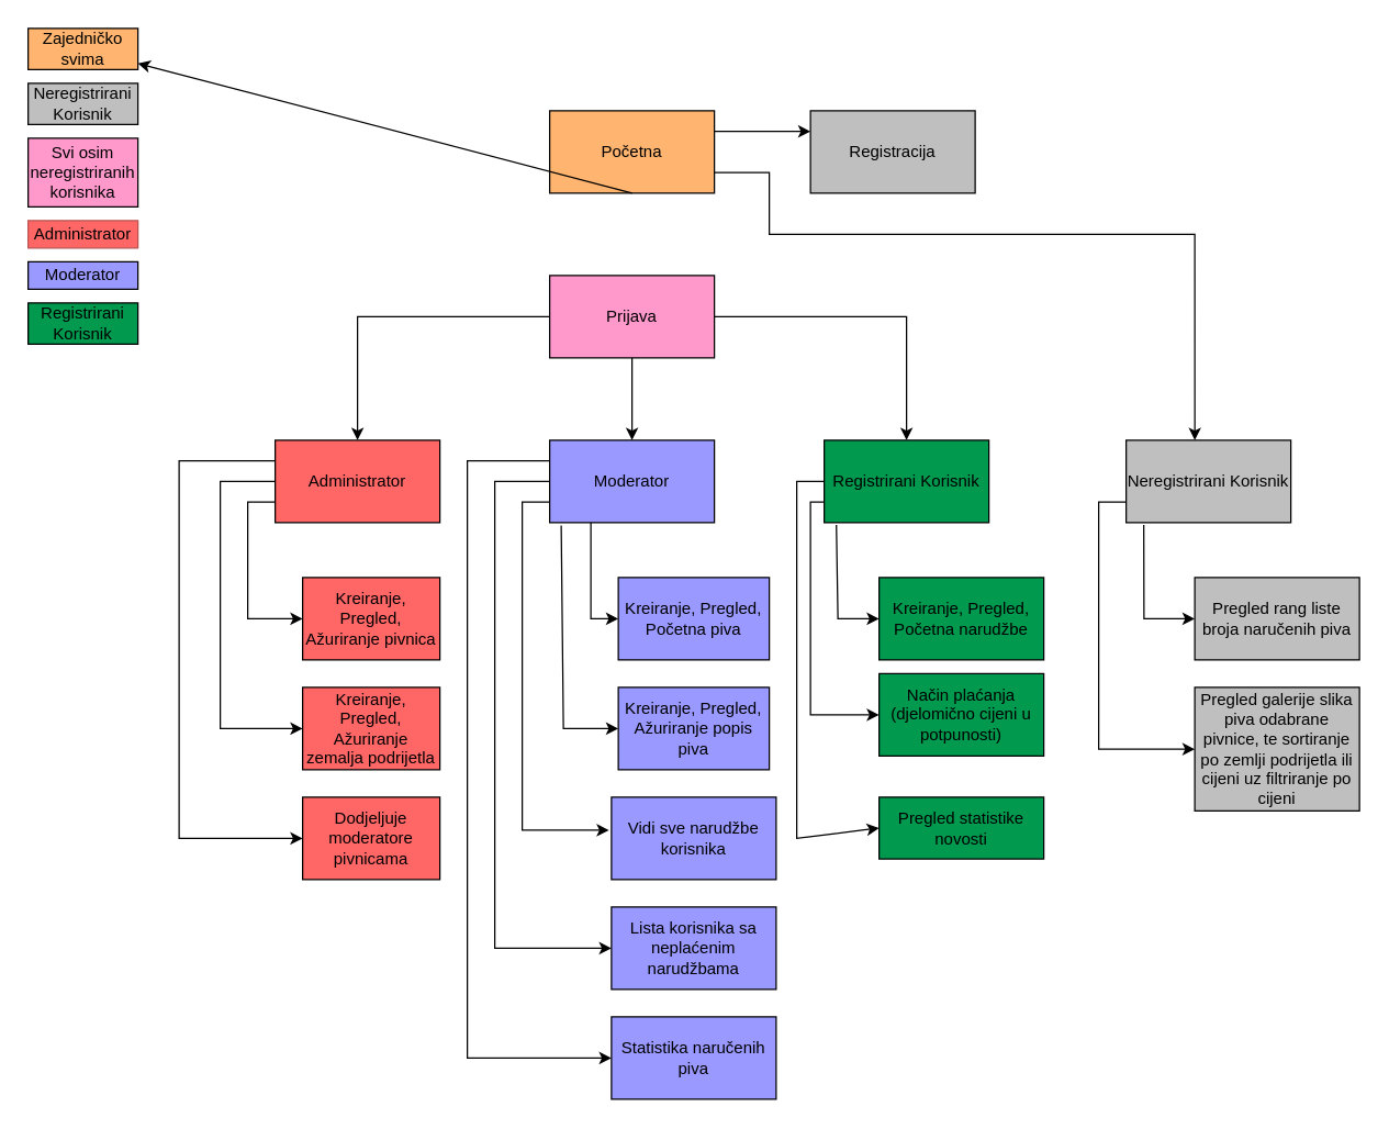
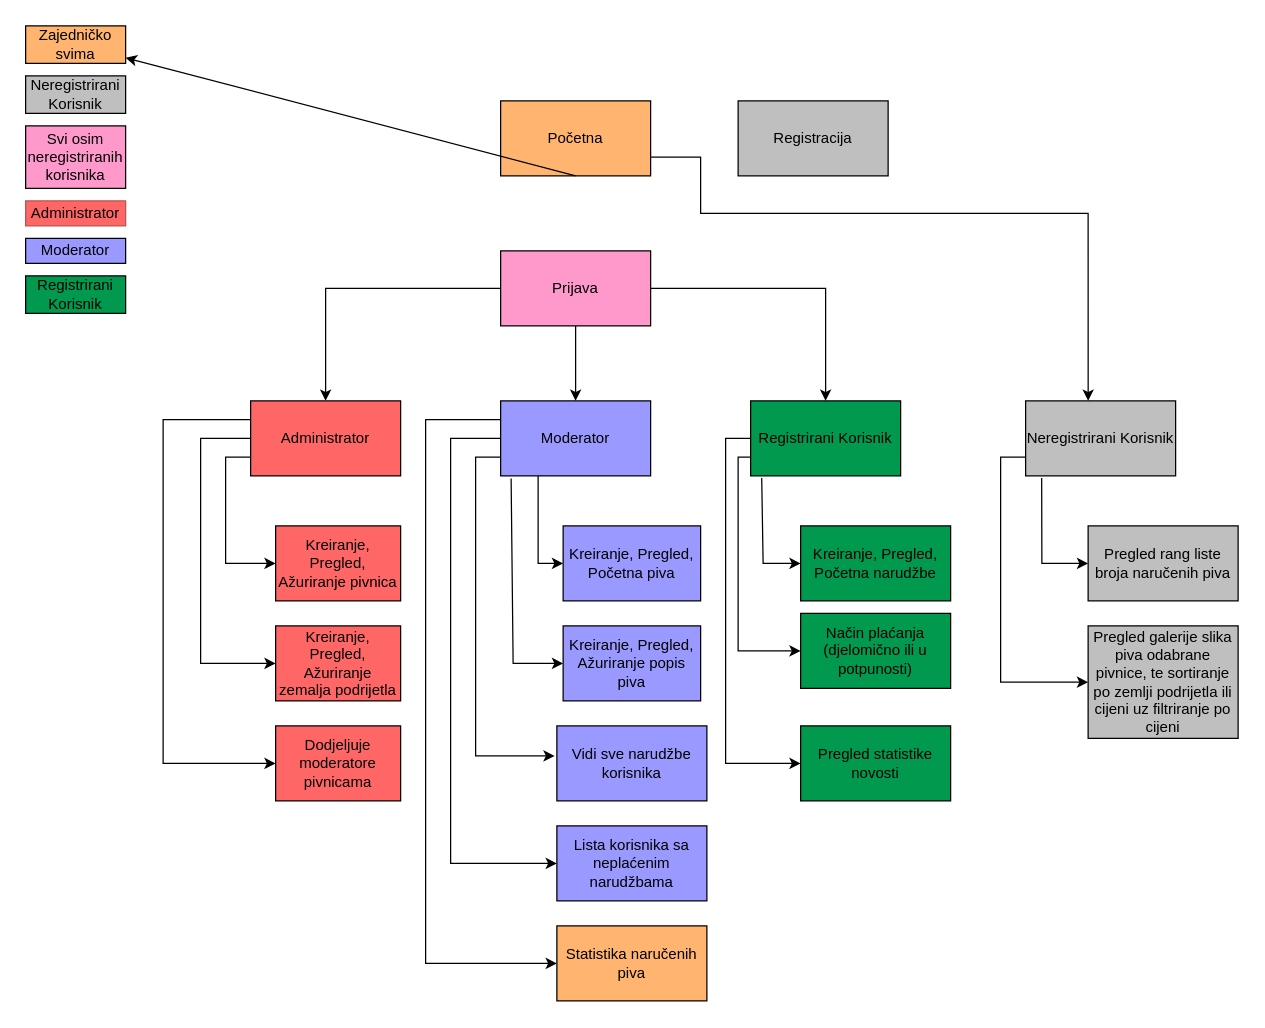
  <mxCell id="0" />
  <mxCell id="1" parent="0" />
  <mxCell id="2" value="Kreiranje, Pregled, Ažuriranje pivnica" style="rounded=0;whiteSpace=wrap;html=1;fillColor=#FF6666;" parent="1" vertex="1"><mxGeometry x="220" y="420" width="100" height="60" as="geometry" /></mxCell>
  <mxCell id="3" value="&lt;span&gt;Kreiranje, Pregled, Ažuriranje zemalja podrijetla&lt;/span&gt;" style="rounded=0;whiteSpace=wrap;html=1;fillColor=#FF6666;" parent="1" vertex="1"><mxGeometry x="220" y="500" width="100" height="60" as="geometry" /></mxCell>
  <mxCell id="4" value="Moderator" style="rounded=0;whiteSpace=wrap;html=1;fillColor=#9999FF;" parent="1" vertex="1"><mxGeometry x="20" y="190" width="80" height="20" as="geometry" /></mxCell>
  <mxCell id="5" value="Administrator" style="rounded=0;whiteSpace=wrap;html=1;fillColor=#FF6666;strokeColor=#b85450;" parent="1" vertex="1"><mxGeometry x="20" y="160" width="80" height="20" as="geometry" /></mxCell>
  <mxCell id="6" value="Registrirani Korisnik" style="rounded=0;whiteSpace=wrap;html=1;fillColor=#00994D;" parent="1" vertex="1"><mxGeometry x="20" y="220" width="80" height="30" as="geometry" /></mxCell>
  <mxCell id="7" value="Neregistrirani Korisnik" style="rounded=0;whiteSpace=wrap;html=1;fillColor=#BFBFBF;" parent="1" vertex="1"><mxGeometry x="20" y="60" width="80" height="30" as="geometry" /></mxCell>
  <mxCell id="8" value="Kreiranje, Pregled, Početna piva" style="rounded=0;whiteSpace=wrap;html=1;fillColor=#9999FF;" parent="1" vertex="1"><mxGeometry x="450" y="420" width="110" height="60" as="geometry" /></mxCell>
  <mxCell id="9" value="Kreiranje, Pregled, Ažuriranje popis piva" style="rounded=0;whiteSpace=wrap;html=1;fillColor=#9999FF;" parent="1" vertex="1"><mxGeometry x="450" y="500" width="110" height="60" as="geometry" /></mxCell>
  <mxCell id="10" value="Vidi sve narudžbe korisnika" style="rounded=0;whiteSpace=wrap;html=1;fillColor=#9999FF;" parent="1" vertex="1"><mxGeometry x="445" y="580" width="120" height="60" as="geometry" /></mxCell>
  <mxCell id="11" value="Lista korisnika sa neplaćenim narudžbama" style="rounded=0;whiteSpace=wrap;html=1;fillColor=#9999FF;" parent="1" vertex="1"><mxGeometry x="445" y="660" width="120" height="60" as="geometry" /></mxCell>
- <mxCell id="12" value="Statistika naručenih piva" style="rounded=0;whiteSpace=wrap;html=1;fillColor=#9999FF;" parent="1" vertex="1"><mxGeometry x="445" y="740" width="120" height="60" as="geometry" /></mxCell>
+ <mxCell id="12" value="Statistika naručenih piva" style="rounded=0;whiteSpace=wrap;html=1;fillColor=#ffb570;" parent="1" vertex="1"><mxGeometry x="445" y="740" width="120" height="60" as="geometry" /></mxCell>
  <mxCell id="13" value="&lt;span&gt;Kreiranje, Pregled, Početna narudžbe&lt;/span&gt;" style="rounded=0;whiteSpace=wrap;html=1;fillColor=#00994D;" parent="1" vertex="1"><mxGeometry x="640" y="420" width="120" height="60" as="geometry" /></mxCell>
- <mxCell id="14" value="Način plaćanja (djelomično cijeni u potpunosti)" style="rounded=0;whiteSpace=wrap;html=1;fillColor=#00994D;" parent="1" vertex="1"><mxGeometry x="640" y="490" width="120" height="60" as="geometry" /></mxCell>
- <mxCell id="15" value="Pregled statistike novosti" style="rounded=0;whiteSpace=wrap;html=1;fillColor=#00994D;" parent="1" vertex="1"><mxGeometry x="640" y="580" width="120" height="45" as="geometry" /></mxCell>
+ <mxCell id="14" value="Način plaćanja (djelomično ili u potpunosti)" style="rounded=0;whiteSpace=wrap;html=1;fillColor=#00994D;" parent="1" vertex="1"><mxGeometry x="640" y="490" width="120" height="60" as="geometry" /></mxCell>
+ <mxCell id="15" value="Pregled statistike novosti" style="rounded=0;whiteSpace=wrap;html=1;fillColor=#00994D;" parent="1" vertex="1"><mxGeometry x="640" y="580" width="120" height="60" as="geometry" /></mxCell>
  <mxCell id="16" value="Pregled rang liste broja naručenih piva" style="rounded=0;whiteSpace=wrap;html=1;fillColor=#BFBFBF;" parent="1" vertex="1"><mxGeometry x="870" y="420" width="120" height="60" as="geometry" /></mxCell>
  <mxCell id="17" value="Pregled galerije slika piva odabrane pivnice, te sortiranje po zemlji podrijetla ili cijeni uz filtriranje po cijeni" style="rounded=0;whiteSpace=wrap;html=1;fillColor=#BFBFBF;" parent="1" vertex="1"><mxGeometry x="870" y="500" width="120" height="90" as="geometry" /></mxCell>
  <mxCell id="18" value="Početna" style="rounded=0;whiteSpace=wrap;html=1;fillColor=#FFB570;" parent="1" vertex="1"><mxGeometry x="400" y="80" width="120" height="60" as="geometry" /></mxCell>
  <mxCell id="19" value="Registracija" style="rounded=0;whiteSpace=wrap;html=1;fillColor=#BFBFBF;" parent="1" vertex="1"><mxGeometry x="590" y="80" width="120" height="60" as="geometry" /></mxCell>
  <mxCell id="20" value="Prijava" style="rounded=0;whiteSpace=wrap;html=1;fillColor=#FF99CC;" parent="1" vertex="1"><mxGeometry x="400" y="200" width="120" height="60" as="geometry" /></mxCell>
- <mxCell id="21" value="" style="endArrow=classic;html=1;rounded=0;entryX=0;entryY=0.25;entryDx=0;entryDy=0;exitX=1;exitY=0.25;exitDx=0;exitDy=0;" parent="1" source="18" target="19" edge="1"><mxGeometry width="50" height="50" relative="1" as="geometry"><mxPoint x="520" y="120" as="sourcePoint" /><mxPoint x="570" y="70" as="targetPoint" /></mxGeometry></mxCell>
  <mxCell id="22" value="" style="endArrow=classic;html=1;rounded=0;exitX=0.5;exitY=1;exitDx=0;exitDy=0;" parent="1" source="18" target="43" edge="1"><mxGeometry width="50" height="50" relative="1" as="geometry"><mxPoint x="550" y="350" as="sourcePoint" /><mxPoint x="600" y="300" as="targetPoint" /></mxGeometry></mxCell>
  <mxCell id="23" value="Administrator" style="rounded=0;whiteSpace=wrap;html=1;fillColor=#FF6666;" parent="1" vertex="1"><mxGeometry x="200" y="320" width="120" height="60" as="geometry" /></mxCell>
  <mxCell id="24" value="Moderator" style="rounded=0;whiteSpace=wrap;html=1;fillColor=#9999FF;" parent="1" vertex="1"><mxGeometry x="400" y="320" width="120" height="60" as="geometry" /></mxCell>
  <mxCell id="25" value="Registrirani Korisnik" style="rounded=0;whiteSpace=wrap;html=1;fillColor=#00994D;" parent="1" vertex="1"><mxGeometry x="600" y="320" width="120" height="60" as="geometry" /></mxCell>
  <mxCell id="26" value="Neregistrirani Korisnik" style="rounded=0;whiteSpace=wrap;html=1;fillColor=#BFBFBF;" parent="1" vertex="1"><mxGeometry x="820" y="320" width="120" height="60" as="geometry" /></mxCell>
  <mxCell id="27" value="" style="endArrow=classic;html=1;rounded=0;exitX=0;exitY=0.5;exitDx=0;exitDy=0;entryX=0.5;entryY=0;entryDx=0;entryDy=0;" parent="1" source="20" target="23" edge="1"><mxGeometry width="50" height="50" relative="1" as="geometry"><mxPoint x="560" y="420" as="sourcePoint" /><mxPoint x="610" y="370" as="targetPoint" /><Array as="points"><mxPoint x="260" y="230" /></Array></mxGeometry></mxCell>
  <mxCell id="28" value="" style="endArrow=classic;html=1;rounded=0;exitX=0.5;exitY=1;exitDx=0;exitDy=0;entryX=0.5;entryY=0;entryDx=0;entryDy=0;" parent="1" source="20" target="24" edge="1"><mxGeometry width="50" height="50" relative="1" as="geometry"><mxPoint x="560" y="420" as="sourcePoint" /><mxPoint x="610" y="370" as="targetPoint" /></mxGeometry></mxCell>
  <mxCell id="29" value="" style="endArrow=classic;html=1;rounded=0;exitX=1;exitY=0.5;exitDx=0;exitDy=0;entryX=0.5;entryY=0;entryDx=0;entryDy=0;" parent="1" source="20" target="25" edge="1"><mxGeometry width="50" height="50" relative="1" as="geometry"><mxPoint x="560" y="420" as="sourcePoint" /><mxPoint x="610" y="370" as="targetPoint" /><Array as="points"><mxPoint x="660" y="230" /></Array></mxGeometry></mxCell>
  <mxCell id="30" value="" style="endArrow=classic;html=1;rounded=0;exitX=1;exitY=0.75;exitDx=0;exitDy=0;entryX=0.417;entryY=0;entryDx=0;entryDy=0;entryPerimeter=0;" parent="1" source="18" target="26" edge="1"><mxGeometry width="50" height="50" relative="1" as="geometry"><mxPoint x="560" y="420" as="sourcePoint" /><mxPoint x="610" y="370" as="targetPoint" /><Array as="points"><mxPoint x="560" y="125" /><mxPoint x="560" y="170" /><mxPoint x="870" y="170" /></Array></mxGeometry></mxCell>
  <mxCell id="31" value="" style="endArrow=classic;html=1;rounded=0;exitX=0;exitY=0.75;exitDx=0;exitDy=0;entryX=0;entryY=0.5;entryDx=0;entryDy=0;" parent="1" source="23" target="2" edge="1"><mxGeometry width="50" height="50" relative="1" as="geometry"><mxPoint x="610" y="430" as="sourcePoint" /><mxPoint x="660" y="380" as="targetPoint" /><Array as="points"><mxPoint x="180" y="365" /><mxPoint x="180" y="450" /></Array></mxGeometry></mxCell>
  <mxCell id="32" value="" style="endArrow=classic;html=1;rounded=0;exitX=0;exitY=0.5;exitDx=0;exitDy=0;entryX=0;entryY=0.5;entryDx=0;entryDy=0;" parent="1" source="23" target="3" edge="1"><mxGeometry width="50" height="50" relative="1" as="geometry"><mxPoint x="610" y="430" as="sourcePoint" /><mxPoint x="660" y="380" as="targetPoint" /><Array as="points"><mxPoint x="160" y="350" /><mxPoint x="160" y="530" /></Array></mxGeometry></mxCell>
  <mxCell id="33" value="" style="endArrow=classic;html=1;rounded=0;exitX=0.25;exitY=1;exitDx=0;exitDy=0;entryX=0;entryY=0.5;entryDx=0;entryDy=0;" parent="1" source="24" target="8" edge="1"><mxGeometry width="50" height="50" relative="1" as="geometry"><mxPoint x="610" y="430" as="sourcePoint" /><mxPoint x="660" y="380" as="targetPoint" /><Array as="points"><mxPoint x="430" y="450" /></Array></mxGeometry></mxCell>
  <mxCell id="34" value="" style="endArrow=classic;html=1;rounded=0;exitX=0.07;exitY=1.034;exitDx=0;exitDy=0;exitPerimeter=0;entryX=0;entryY=0.5;entryDx=0;entryDy=0;" parent="1" source="24" target="9" edge="1"><mxGeometry width="50" height="50" relative="1" as="geometry"><mxPoint x="610" y="430" as="sourcePoint" /><mxPoint x="660" y="380" as="targetPoint" /><Array as="points"><mxPoint x="410" y="530" /></Array></mxGeometry></mxCell>
  <mxCell id="35" value="" style="endArrow=classic;html=1;rounded=0;exitX=0;exitY=0.75;exitDx=0;exitDy=0;entryX=-0.015;entryY=0.4;entryDx=0;entryDy=0;entryPerimeter=0;" parent="1" source="24" target="10" edge="1"><mxGeometry width="50" height="50" relative="1" as="geometry"><mxPoint x="610" y="430" as="sourcePoint" /><mxPoint x="660" y="380" as="targetPoint" /><Array as="points"><mxPoint x="380" y="365" /><mxPoint x="380" y="604" /></Array></mxGeometry></mxCell>
  <mxCell id="36" value="" style="endArrow=classic;html=1;rounded=0;exitX=0;exitY=0.5;exitDx=0;exitDy=0;entryX=0;entryY=0.5;entryDx=0;entryDy=0;" parent="1" source="24" target="11" edge="1"><mxGeometry width="50" height="50" relative="1" as="geometry"><mxPoint x="560" y="560" as="sourcePoint" /><mxPoint x="610" y="510" as="targetPoint" /><Array as="points"><mxPoint x="360" y="350" /><mxPoint x="360" y="690" /></Array></mxGeometry></mxCell>
  <mxCell id="37" value="" style="endArrow=classic;html=1;rounded=0;exitX=0;exitY=0.25;exitDx=0;exitDy=0;entryX=0;entryY=0.5;entryDx=0;entryDy=0;" parent="1" source="24" target="12" edge="1"><mxGeometry width="50" height="50" relative="1" as="geometry"><mxPoint x="560" y="550" as="sourcePoint" /><mxPoint x="610" y="500" as="targetPoint" /><Array as="points"><mxPoint x="340" y="335" /><mxPoint x="340" y="770" /></Array></mxGeometry></mxCell>
  <mxCell id="38" value="" style="endArrow=classic;html=1;rounded=0;exitX=0.074;exitY=1.029;exitDx=0;exitDy=0;exitPerimeter=0;entryX=0;entryY=0.5;entryDx=0;entryDy=0;" parent="1" source="25" target="13" edge="1"><mxGeometry width="50" height="50" relative="1" as="geometry"><mxPoint x="640" y="500" as="sourcePoint" /><mxPoint x="690" y="450" as="targetPoint" /><Array as="points"><mxPoint x="610" y="450" /></Array></mxGeometry></mxCell>
  <mxCell id="39" value="" style="endArrow=classic;html=1;rounded=0;exitX=0;exitY=0.75;exitDx=0;exitDy=0;entryX=0;entryY=0.5;entryDx=0;entryDy=0;" parent="1" source="25" target="14" edge="1"><mxGeometry width="50" height="50" relative="1" as="geometry"><mxPoint x="640" y="500" as="sourcePoint" /><mxPoint x="690" y="450" as="targetPoint" /><Array as="points"><mxPoint x="590" y="365" /><mxPoint x="590" y="520" /></Array></mxGeometry></mxCell>
  <mxCell id="40" value="" style="endArrow=classic;html=1;rounded=0;exitX=0;exitY=0.5;exitDx=0;exitDy=0;entryX=0;entryY=0.5;entryDx=0;entryDy=0;" parent="1" source="25" target="15" edge="1"><mxGeometry width="50" height="50" relative="1" as="geometry"><mxPoint x="690" y="480" as="sourcePoint" /><mxPoint x="740" y="430" as="targetPoint" /><Array as="points"><mxPoint x="580" y="350" /><mxPoint x="580" y="610" /></Array></mxGeometry></mxCell>
  <mxCell id="41" value="" style="endArrow=classic;html=1;rounded=0;exitX=0.107;exitY=1.028;exitDx=0;exitDy=0;exitPerimeter=0;entryX=0;entryY=0.5;entryDx=0;entryDy=0;" parent="1" source="26" target="16" edge="1"><mxGeometry width="50" height="50" relative="1" as="geometry"><mxPoint x="810" y="460" as="sourcePoint" /><mxPoint x="860" y="410" as="targetPoint" /><Array as="points"><mxPoint x="833" y="450" /></Array></mxGeometry></mxCell>
  <mxCell id="42" value="" style="endArrow=classic;html=1;rounded=0;exitX=0;exitY=0.75;exitDx=0;exitDy=0;entryX=0;entryY=0.5;entryDx=0;entryDy=0;" parent="1" source="26" target="17" edge="1"><mxGeometry width="50" height="50" relative="1" as="geometry"><mxPoint x="820" y="470" as="sourcePoint" /><mxPoint x="870" y="420" as="targetPoint" /><Array as="points"><mxPoint x="800" y="365" /><mxPoint x="800" y="545" /></Array></mxGeometry></mxCell>
  <mxCell id="43" value="Zajedničko svima" style="rounded=0;whiteSpace=wrap;html=1;fillColor=#FFB570;" parent="1" vertex="1"><mxGeometry x="20" y="20" width="80" height="30" as="geometry" /></mxCell>
  <mxCell id="44" value="Svi osim neregistriranih korisnika" style="rounded=0;whiteSpace=wrap;html=1;fillColor=#FF99CC;" parent="1" vertex="1"><mxGeometry x="20" y="100" width="80" height="50" as="geometry" /></mxCell>
  <mxCell id="45" value="Dodjeljuje moderatore pivnicama" style="rounded=0;whiteSpace=wrap;html=1;fillColor=#FF6666;" vertex="1" parent="1"><mxGeometry x="220" y="580" width="100" height="60" as="geometry" /></mxCell>
  <mxCell id="46" value="" style="endArrow=classic;html=1;rounded=0;exitX=0;exitY=0.25;exitDx=0;exitDy=0;entryX=0;entryY=0.5;entryDx=0;entryDy=0;" edge="1" parent="1" source="23" target="45"><mxGeometry width="50" height="50" relative="1" as="geometry"><mxPoint x="300" y="490" as="sourcePoint" /><mxPoint x="350" y="440" as="targetPoint" /><Array as="points"><mxPoint x="130" y="335" /><mxPoint x="130" y="610" /></Array></mxGeometry></mxCell>
